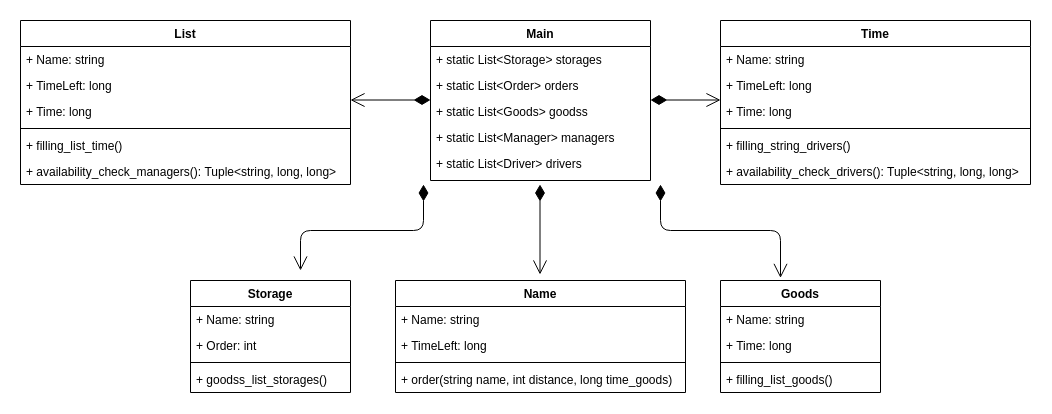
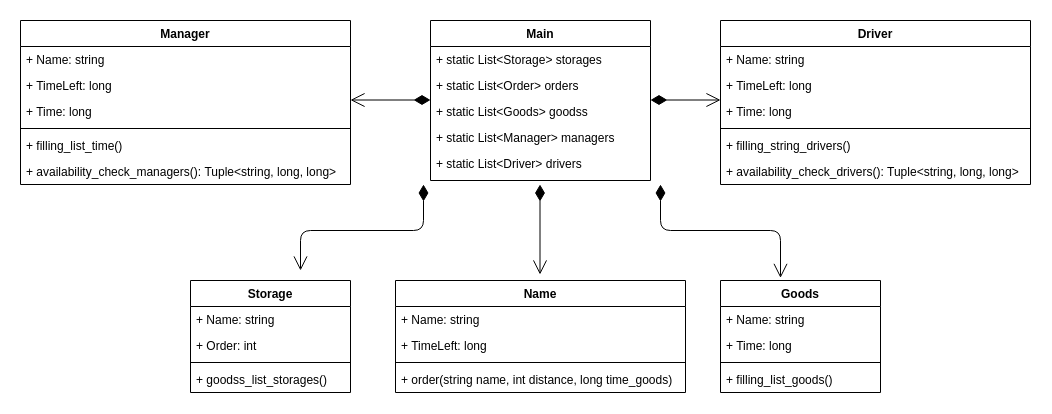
  <mxCell id="0" />
  <mxCell id="1" parent="0" />
  <mxCell id="2" value="Name" style="swimlane;fontStyle=1;align=center;verticalAlign=top;childLayout=stackLayout;horizontal=1;startSize=26;horizontalStack=0;resizeParent=1;resizeParentMax=0;resizeLast=0;collapsible=1;marginBottom=0;" vertex="1" parent="1"><mxGeometry x="395" y="280" width="290" height="112" as="geometry" /></mxCell>
  <mxCell id="3" value="+ Name: string" style="text;strokeColor=none;fillColor=none;align=left;verticalAlign=top;spacingLeft=4;spacingRight=4;overflow=hidden;rotatable=0;points=[[0,0.5],[1,0.5]];portConstraint=eastwest;" vertex="1" parent="2"><mxGeometry y="26" width="290" height="26" as="geometry" /></mxCell>
  <mxCell id="4" value="+ TimeLeft: long" style="text;strokeColor=none;fillColor=none;align=left;verticalAlign=top;spacingLeft=4;spacingRight=4;overflow=hidden;rotatable=0;points=[[0,0.5],[1,0.5]];portConstraint=eastwest;" vertex="1" parent="2"><mxGeometry y="52" width="290" height="26" as="geometry" /></mxCell>
  <mxCell id="5" value="" style="line;strokeWidth=1;fillColor=none;align=left;verticalAlign=middle;spacingTop=-1;spacingLeft=3;spacingRight=3;rotatable=0;labelPosition=right;points=[];portConstraint=eastwest;" vertex="1" parent="2"><mxGeometry y="78" width="290" height="8" as="geometry" /></mxCell>
  <mxCell id="6" value="+ order(string name, int distance, long time_goods)" style="text;strokeColor=none;fillColor=none;align=left;verticalAlign=top;spacingLeft=4;spacingRight=4;overflow=hidden;rotatable=0;points=[[0,0.5],[1,0.5]];portConstraint=eastwest;" vertex="1" parent="2"><mxGeometry y="86" width="290" height="26" as="geometry" /></mxCell>
  <mxCell id="7" value="Goods" style="swimlane;fontStyle=1;align=center;verticalAlign=top;childLayout=stackLayout;horizontal=1;startSize=26;horizontalStack=0;resizeParent=1;resizeParentMax=0;resizeLast=0;collapsible=1;marginBottom=0;" vertex="1" parent="1"><mxGeometry x="720" y="280" width="160" height="112" as="geometry" /></mxCell>
  <mxCell id="8" value="+ Name: string" style="text;strokeColor=none;fillColor=none;align=left;verticalAlign=top;spacingLeft=4;spacingRight=4;overflow=hidden;rotatable=0;points=[[0,0.5],[1,0.5]];portConstraint=eastwest;" vertex="1" parent="7"><mxGeometry y="26" width="160" height="26" as="geometry" /></mxCell>
  <mxCell id="9" value="+ Time: long" style="text;strokeColor=none;fillColor=none;align=left;verticalAlign=top;spacingLeft=4;spacingRight=4;overflow=hidden;rotatable=0;points=[[0,0.5],[1,0.5]];portConstraint=eastwest;" vertex="1" parent="7"><mxGeometry y="52" width="160" height="26" as="geometry" /></mxCell>
  <mxCell id="10" value="" style="line;strokeWidth=1;fillColor=none;align=left;verticalAlign=middle;spacingTop=-1;spacingLeft=3;spacingRight=3;rotatable=0;labelPosition=right;points=[];portConstraint=eastwest;" vertex="1" parent="7"><mxGeometry y="78" width="160" height="8" as="geometry" /></mxCell>
  <mxCell id="11" value="+ filling_list_goods()" style="text;strokeColor=none;fillColor=none;align=left;verticalAlign=top;spacingLeft=4;spacingRight=4;overflow=hidden;rotatable=0;points=[[0,0.5],[1,0.5]];portConstraint=eastwest;" vertex="1" parent="7"><mxGeometry y="86" width="160" height="26" as="geometry" /></mxCell>
- <mxCell id="12" value="List" style="swimlane;fontStyle=1;align=center;verticalAlign=top;childLayout=stackLayout;horizontal=1;startSize=26;horizontalStack=0;resizeParent=1;resizeParentMax=0;resizeLast=0;collapsible=1;marginBottom=0;" vertex="1" parent="1"><mxGeometry x="20" y="20" width="330" height="164" as="geometry" /></mxCell>
+ <mxCell id="12" value="Manager" style="swimlane;fontStyle=1;align=center;verticalAlign=top;childLayout=stackLayout;horizontal=1;startSize=26;horizontalStack=0;resizeParent=1;resizeParentMax=0;resizeLast=0;collapsible=1;marginBottom=0;" vertex="1" parent="1"><mxGeometry x="20" y="20" width="330" height="164" as="geometry" /></mxCell>
  <mxCell id="13" value="+ Name: string" style="text;strokeColor=none;fillColor=none;align=left;verticalAlign=top;spacingLeft=4;spacingRight=4;overflow=hidden;rotatable=0;points=[[0,0.5],[1,0.5]];portConstraint=eastwest;" vertex="1" parent="12"><mxGeometry y="26" width="330" height="26" as="geometry" /></mxCell>
  <mxCell id="14" value="+ TimeLeft: long" style="text;strokeColor=none;fillColor=none;align=left;verticalAlign=top;spacingLeft=4;spacingRight=4;overflow=hidden;rotatable=0;points=[[0,0.5],[1,0.5]];portConstraint=eastwest;" vertex="1" parent="12"><mxGeometry y="52" width="330" height="26" as="geometry" /></mxCell>
  <mxCell id="15" value="+ Time: long" style="text;strokeColor=none;fillColor=none;align=left;verticalAlign=top;spacingLeft=4;spacingRight=4;overflow=hidden;rotatable=0;points=[[0,0.5],[1,0.5]];portConstraint=eastwest;" vertex="1" parent="12"><mxGeometry y="78" width="330" height="26" as="geometry" /></mxCell>
  <mxCell id="16" value="" style="line;strokeWidth=1;fillColor=none;align=left;verticalAlign=middle;spacingTop=-1;spacingLeft=3;spacingRight=3;rotatable=0;labelPosition=right;points=[];portConstraint=eastwest;" vertex="1" parent="12"><mxGeometry y="104" width="330" height="8" as="geometry" /></mxCell>
  <mxCell id="17" value="+ filling_list_time()" style="text;strokeColor=none;fillColor=none;align=left;verticalAlign=top;spacingLeft=4;spacingRight=4;overflow=hidden;rotatable=0;points=[[0,0.5],[1,0.5]];portConstraint=eastwest;" vertex="1" parent="12"><mxGeometry y="112" width="330" height="26" as="geometry" /></mxCell>
  <mxCell id="18" value="+ availability_check_managers(): Tuple&lt;string, long, long&gt;" style="text;strokeColor=none;fillColor=none;align=left;verticalAlign=top;spacingLeft=4;spacingRight=4;overflow=hidden;rotatable=0;points=[[0,0.5],[1,0.5]];portConstraint=eastwest;" vertex="1" parent="12"><mxGeometry y="138" width="330" height="26" as="geometry" /></mxCell>
- <mxCell id="19" value="Time" style="swimlane;fontStyle=1;align=center;verticalAlign=top;childLayout=stackLayout;horizontal=1;startSize=26;horizontalStack=0;resizeParent=1;resizeParentMax=0;resizeLast=0;collapsible=1;marginBottom=0;" vertex="1" parent="1"><mxGeometry x="720" y="20" width="310" height="164" as="geometry" /></mxCell>
+ <mxCell id="19" value="Driver" style="swimlane;fontStyle=1;align=center;verticalAlign=top;childLayout=stackLayout;horizontal=1;startSize=26;horizontalStack=0;resizeParent=1;resizeParentMax=0;resizeLast=0;collapsible=1;marginBottom=0;" vertex="1" parent="1"><mxGeometry x="720" y="20" width="310" height="164" as="geometry" /></mxCell>
  <mxCell id="20" value="+ Name: string" style="text;strokeColor=none;fillColor=none;align=left;verticalAlign=top;spacingLeft=4;spacingRight=4;overflow=hidden;rotatable=0;points=[[0,0.5],[1,0.5]];portConstraint=eastwest;" vertex="1" parent="19"><mxGeometry y="26" width="310" height="26" as="geometry" /></mxCell>
  <mxCell id="21" value="+ TimeLeft: long" style="text;strokeColor=none;fillColor=none;align=left;verticalAlign=top;spacingLeft=4;spacingRight=4;overflow=hidden;rotatable=0;points=[[0,0.5],[1,0.5]];portConstraint=eastwest;" vertex="1" parent="19"><mxGeometry y="52" width="310" height="26" as="geometry" /></mxCell>
  <mxCell id="22" value="+ Time: long" style="text;strokeColor=none;fillColor=none;align=left;verticalAlign=top;spacingLeft=4;spacingRight=4;overflow=hidden;rotatable=0;points=[[0,0.5],[1,0.5]];portConstraint=eastwest;" vertex="1" parent="19"><mxGeometry y="78" width="310" height="26" as="geometry" /></mxCell>
  <mxCell id="23" value="" style="line;strokeWidth=1;fillColor=none;align=left;verticalAlign=middle;spacingTop=-1;spacingLeft=3;spacingRight=3;rotatable=0;labelPosition=right;points=[];portConstraint=eastwest;" vertex="1" parent="19"><mxGeometry y="104" width="310" height="8" as="geometry" /></mxCell>
  <mxCell id="24" value="+ filling_string_drivers()" style="text;strokeColor=none;fillColor=none;align=left;verticalAlign=top;spacingLeft=4;spacingRight=4;overflow=hidden;rotatable=0;points=[[0,0.5],[1,0.5]];portConstraint=eastwest;" vertex="1" parent="19"><mxGeometry y="112" width="310" height="26" as="geometry" /></mxCell>
  <mxCell id="25" value="+ availability_check_drivers(): Tuple&lt;string, long, long&gt;" style="text;strokeColor=none;fillColor=none;align=left;verticalAlign=top;spacingLeft=4;spacingRight=4;overflow=hidden;rotatable=0;points=[[0,0.5],[1,0.5]];portConstraint=eastwest;" vertex="1" parent="19"><mxGeometry y="138" width="310" height="26" as="geometry" /></mxCell>
  <mxCell id="26" value="Storage" style="swimlane;fontStyle=1;align=center;verticalAlign=top;childLayout=stackLayout;horizontal=1;startSize=26;horizontalStack=0;resizeParent=1;resizeParentMax=0;resizeLast=0;collapsible=1;marginBottom=0;" vertex="1" parent="1"><mxGeometry x="190" y="280" width="160" height="112" as="geometry" /></mxCell>
  <mxCell id="27" value="+ Name: string" style="text;strokeColor=none;fillColor=none;align=left;verticalAlign=top;spacingLeft=4;spacingRight=4;overflow=hidden;rotatable=0;points=[[0,0.5],[1,0.5]];portConstraint=eastwest;" vertex="1" parent="26"><mxGeometry y="26" width="160" height="26" as="geometry" /></mxCell>
  <mxCell id="28" value="+ Order: int" style="text;strokeColor=none;fillColor=none;align=left;verticalAlign=top;spacingLeft=4;spacingRight=4;overflow=hidden;rotatable=0;points=[[0,0.5],[1,0.5]];portConstraint=eastwest;" vertex="1" parent="26"><mxGeometry y="52" width="160" height="26" as="geometry" /></mxCell>
  <mxCell id="29" value="" style="line;strokeWidth=1;fillColor=none;align=left;verticalAlign=middle;spacingTop=-1;spacingLeft=3;spacingRight=3;rotatable=0;labelPosition=right;points=[];portConstraint=eastwest;" vertex="1" parent="26"><mxGeometry y="78" width="160" height="8" as="geometry" /></mxCell>
  <mxCell id="30" value="+ goodss_list_storages()" style="text;strokeColor=none;fillColor=none;align=left;verticalAlign=top;spacingLeft=4;spacingRight=4;overflow=hidden;rotatable=0;points=[[0,0.5],[1,0.5]];portConstraint=eastwest;" vertex="1" parent="26"><mxGeometry y="86" width="160" height="26" as="geometry" /></mxCell>
  <mxCell id="31" value="Main" style="swimlane;fontStyle=1;align=center;verticalAlign=top;childLayout=stackLayout;horizontal=1;startSize=26;horizontalStack=0;resizeParent=1;resizeParentMax=0;resizeLast=0;collapsible=1;marginBottom=0;" vertex="1" parent="1"><mxGeometry x="430" y="20" width="220" height="160" as="geometry" /></mxCell>
  <mxCell id="32" value="+ static List&lt;Storage&gt; storages&#10;&#10;" style="text;strokeColor=none;fillColor=none;align=left;verticalAlign=top;spacingLeft=4;spacingRight=4;overflow=hidden;rotatable=0;points=[[0,0.5],[1,0.5]];portConstraint=eastwest;" vertex="1" parent="31"><mxGeometry y="26" width="220" height="26" as="geometry" /></mxCell>
  <mxCell id="33" value="+ static List&lt;Order&gt; orders" style="text;strokeColor=none;fillColor=none;align=left;verticalAlign=top;spacingLeft=4;spacingRight=4;overflow=hidden;rotatable=0;points=[[0,0.5],[1,0.5]];portConstraint=eastwest;" vertex="1" parent="31"><mxGeometry y="52" width="220" height="26" as="geometry" /></mxCell>
  <mxCell id="34" value="+ static List&lt;Goods&gt; goodss" style="text;strokeColor=none;fillColor=none;align=left;verticalAlign=top;spacingLeft=4;spacingRight=4;overflow=hidden;rotatable=0;points=[[0,0.5],[1,0.5]];portConstraint=eastwest;" vertex="1" parent="31"><mxGeometry y="78" width="220" height="26" as="geometry" /></mxCell>
  <mxCell id="35" value="+ static List&lt;Manager&gt; managers&#10;" style="text;strokeColor=none;fillColor=none;align=left;verticalAlign=top;spacingLeft=4;spacingRight=4;overflow=hidden;rotatable=0;points=[[0,0.5],[1,0.5]];portConstraint=eastwest;" vertex="1" parent="31"><mxGeometry y="104" width="220" height="26" as="geometry" /></mxCell>
  <mxCell id="36" value="+ static List&lt;Driver&gt; drivers&#10;" style="text;strokeColor=none;fillColor=none;align=left;verticalAlign=top;spacingLeft=4;spacingRight=4;overflow=hidden;rotatable=0;points=[[0,0.5],[1,0.5]];portConstraint=eastwest;" vertex="1" parent="31"><mxGeometry y="130" width="220" height="30" as="geometry" /></mxCell>
  <mxCell id="37" value="" style="endArrow=open;html=1;endSize=12;startArrow=diamondThin;startSize=14;startFill=1;edgeStyle=orthogonalEdgeStyle;align=left;verticalAlign=bottom;" edge="1" parent="1"><mxGeometry x="-1" y="140" relative="1" as="geometry"><mxPoint x="539.5" y="184" as="sourcePoint" /><mxPoint x="539.5" y="274" as="targetPoint" /><mxPoint y="-10" as="offset" /></mxGeometry></mxCell>
  <mxCell id="38" value="" style="endArrow=open;html=1;endSize=12;startArrow=diamondThin;startSize=14;startFill=1;edgeStyle=orthogonalEdgeStyle;align=left;verticalAlign=bottom;entryX=0.375;entryY=-0.023;entryDx=0;entryDy=0;entryPerimeter=0;" edge="1" parent="1" target="7"><mxGeometry x="-1" y="126" relative="1" as="geometry"><mxPoint x="660" y="184" as="sourcePoint" /><mxPoint x="660" y="244" as="targetPoint" /><Array as="points"><mxPoint x="660" y="230" /><mxPoint x="780" y="230" /></Array><mxPoint x="-120" y="86" as="offset" /></mxGeometry></mxCell>
  <mxCell id="39" value="" style="endArrow=open;html=1;endSize=12;startArrow=diamondThin;startSize=14;startFill=1;edgeStyle=orthogonalEdgeStyle;align=left;verticalAlign=bottom;" edge="1" parent="1"><mxGeometry x="1" y="191" relative="1" as="geometry"><mxPoint x="650" y="99.5" as="sourcePoint" /><mxPoint x="720" y="99.5" as="targetPoint" /><mxPoint x="190" y="171" as="offset" /></mxGeometry></mxCell>
  <mxCell id="40" value="" style="endArrow=open;html=1;endSize=12;startArrow=diamondThin;startSize=14;startFill=1;edgeStyle=orthogonalEdgeStyle;align=left;verticalAlign=bottom;" edge="1" parent="1"><mxGeometry x="1" y="50" relative="1" as="geometry"><mxPoint x="430" y="99.5" as="sourcePoint" /><mxPoint x="350" y="99.5" as="targetPoint" /><mxPoint x="30" y="10" as="offset" /></mxGeometry></mxCell>
  <mxCell id="41" value="" style="endArrow=open;html=1;endSize=12;startArrow=diamondThin;startSize=14;startFill=1;edgeStyle=orthogonalEdgeStyle;align=left;verticalAlign=bottom;" edge="1" parent="1"><mxGeometry x="1" y="122" relative="1" as="geometry"><mxPoint x="423" y="184" as="sourcePoint" /><mxPoint x="300" y="270" as="targetPoint" /><Array as="points"><mxPoint x="423" y="230" /><mxPoint x="300" y="230" /></Array><mxPoint x="120" y="102" as="offset" /></mxGeometry></mxCell>
